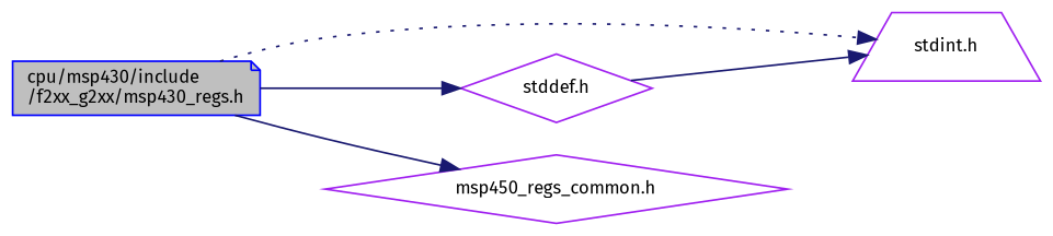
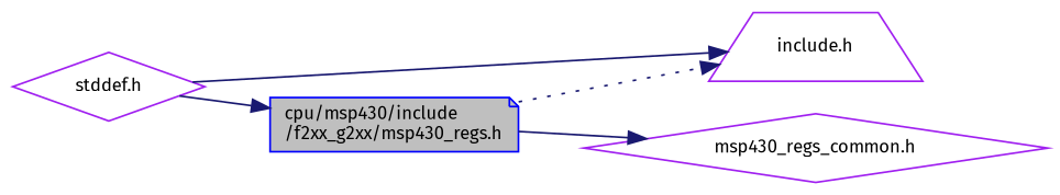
  digraph {
    fontname="Fira Sans"
    rankdir=LR
    node [color=purple fillcolor=white fontname="Fira Sans" fontsize=10 shape=diamond style=filled]
    edge [color=midnightblue fontname="Fira Sans" fontsize=10 labelfontname=Helvetica labelfontsize=10 style=solid]
    n1 [color=blue fillcolor=grey75 fontcolor=black height=0.2 label="cpu/msp430/include\l/f2xx_g2xx/msp430_regs.h" shape=note width=0.4]
-   n2 [height=0.2 label="stdint.h" shape=trapezium width=0.4]
+   n2 [height=0.2 label="include.h" shape=trapezium width=0.4]
    n3 [height=0.2 label="stddef.h" width=0.4]
-   n4 [height=0.2 label="msp450_regs_common.h" width=0.4]
+   n4 [height=0.2 label="msp430_regs_common.h" width=0.4]
    n1 -> n2 [style=dotted]
-   n1 -> n3
+   n3 -> n1
    n1 -> n4
    n3 -> n2
  }
